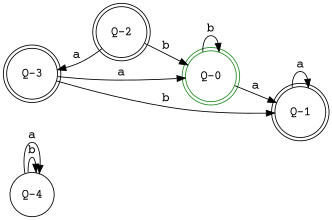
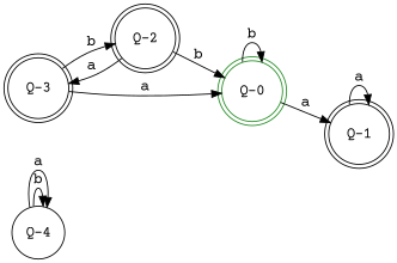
  digraph {
    fontname="Courier Prime"
    rankdir=LR
    node [color=black fontname="Courier Prime" shape=doublecircle]
    edge [fontname="Courier Prime" fontsize=15]
    n1 [label="Q-4" shape=circle]
    n2 [label="Q-3"]
    n3 [label="Q-2"]
    n4 [color=forestgreen label="Q-0"]
    n5 [label="Q-1"]
    n1 -> n1 [label=b]
    n1 -> n1 [label=a]
-   n2 -> n5 [label=b]
+   n2 -> n3 [label=b]
    n2 -> n4 [label=a]
    n3 -> n2 [label=a]
    n3 -> n4 [label=b]
    n4 -> n4 [label=b]
    n4 -> n5 [label=a]
    n5 -> n5 [label=a]
  }
